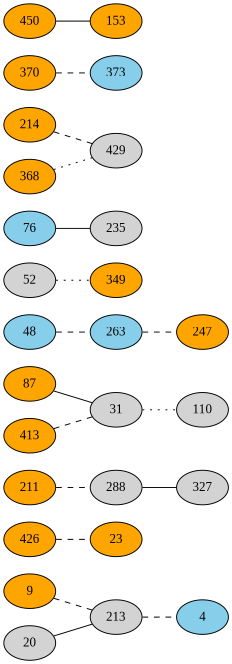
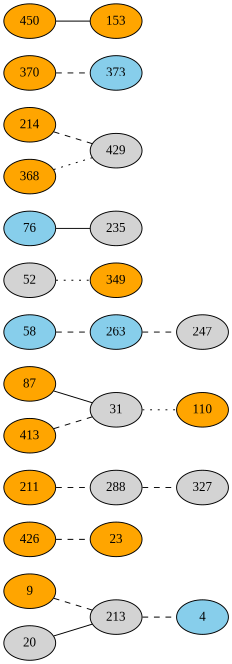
  strict graph {
    fontname="Liberation Serif"
    rankdir=LR
    node [fillcolor=orange fontname="Liberation Serif" style=filled]
    edge [fontname="Liberation Serif" style=dashed]
    213 [fillcolor=lightgrey]
    9
    426
    23
    20 [fillcolor=lightgrey]
    4 [fillcolor=skyblue]
    327 [fillcolor=lightgrey]
    31 [fillcolor=lightgrey]
-   110 [fillcolor=lightgrey]
-   48 [fillcolor=skyblue]
+   110
+   48 [fillcolor=skyblue label=58]
    263 [fillcolor=skyblue]
-   247
+   247 [fillcolor=lightgrey]
    52 [fillcolor=lightgrey]
    349
    76 [fillcolor=skyblue]
    235 [fillcolor=lightgrey]
    87
    288 [fillcolor=lightgrey]
    211
    n20 [fillcolor=lightgrey label=429]
    214
    368
    373 [fillcolor=skyblue]
    370
    413
    450
    153
    213 -- 4
    9 -- 213
    426 -- 23
    20 -- 213 [style=solid]
    31 -- 110 [style=dotted]
    48 -- 263
    263 -- 247
    52 -- 349 [style=dotted]
    76 -- 235 [style=solid]
    87 -- 31 [style=solid]
-   288 -- 327 [style=solid]
+   288 -- 327
    211 -- 288
    214 -- n20
    368 -- n20 [style=dotted]
    370 -- 373
    413 -- 31
    450 -- 153 [style=solid]
  }
